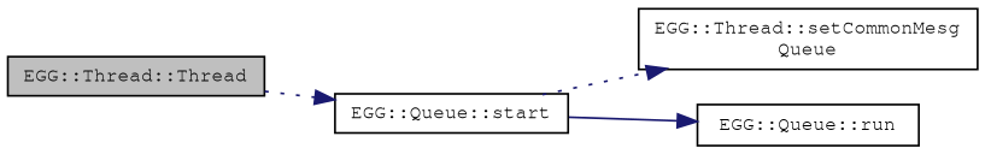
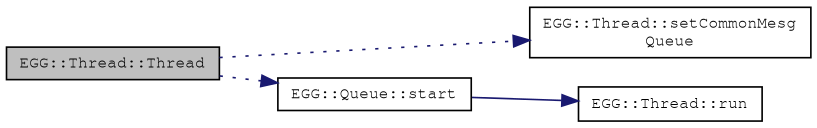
  digraph {
    rankdir=LR
    node [color=black fillcolor=white fontname=FreeMono fontsize=10 shape=record style=filled]
    edge [color=midnightblue fontname=FreeMono fontsize=10 labelfontname=FreeMono labelfontsize=10 style=dotted]
    n1 [fillcolor=grey75 fontcolor=black height=0.2 label="EGG::Thread::Thread" width=0.4]
    n2 [height=0.2 label="EGG::Thread::setCommonMesg\lQueue" width=0.4]
    n3 [height=0.2 label="EGG::Queue::start" width=0.4]
-   n4 [height=0.2 label="EGG::Queue::run" width=0.4]
-   n3 -> n2
+   n4 [height=0.2 label="EGG::Thread::run" width=0.4]
+   n1 -> n2
    n1 -> n3
    n3 -> n4 [style=solid]
  }
